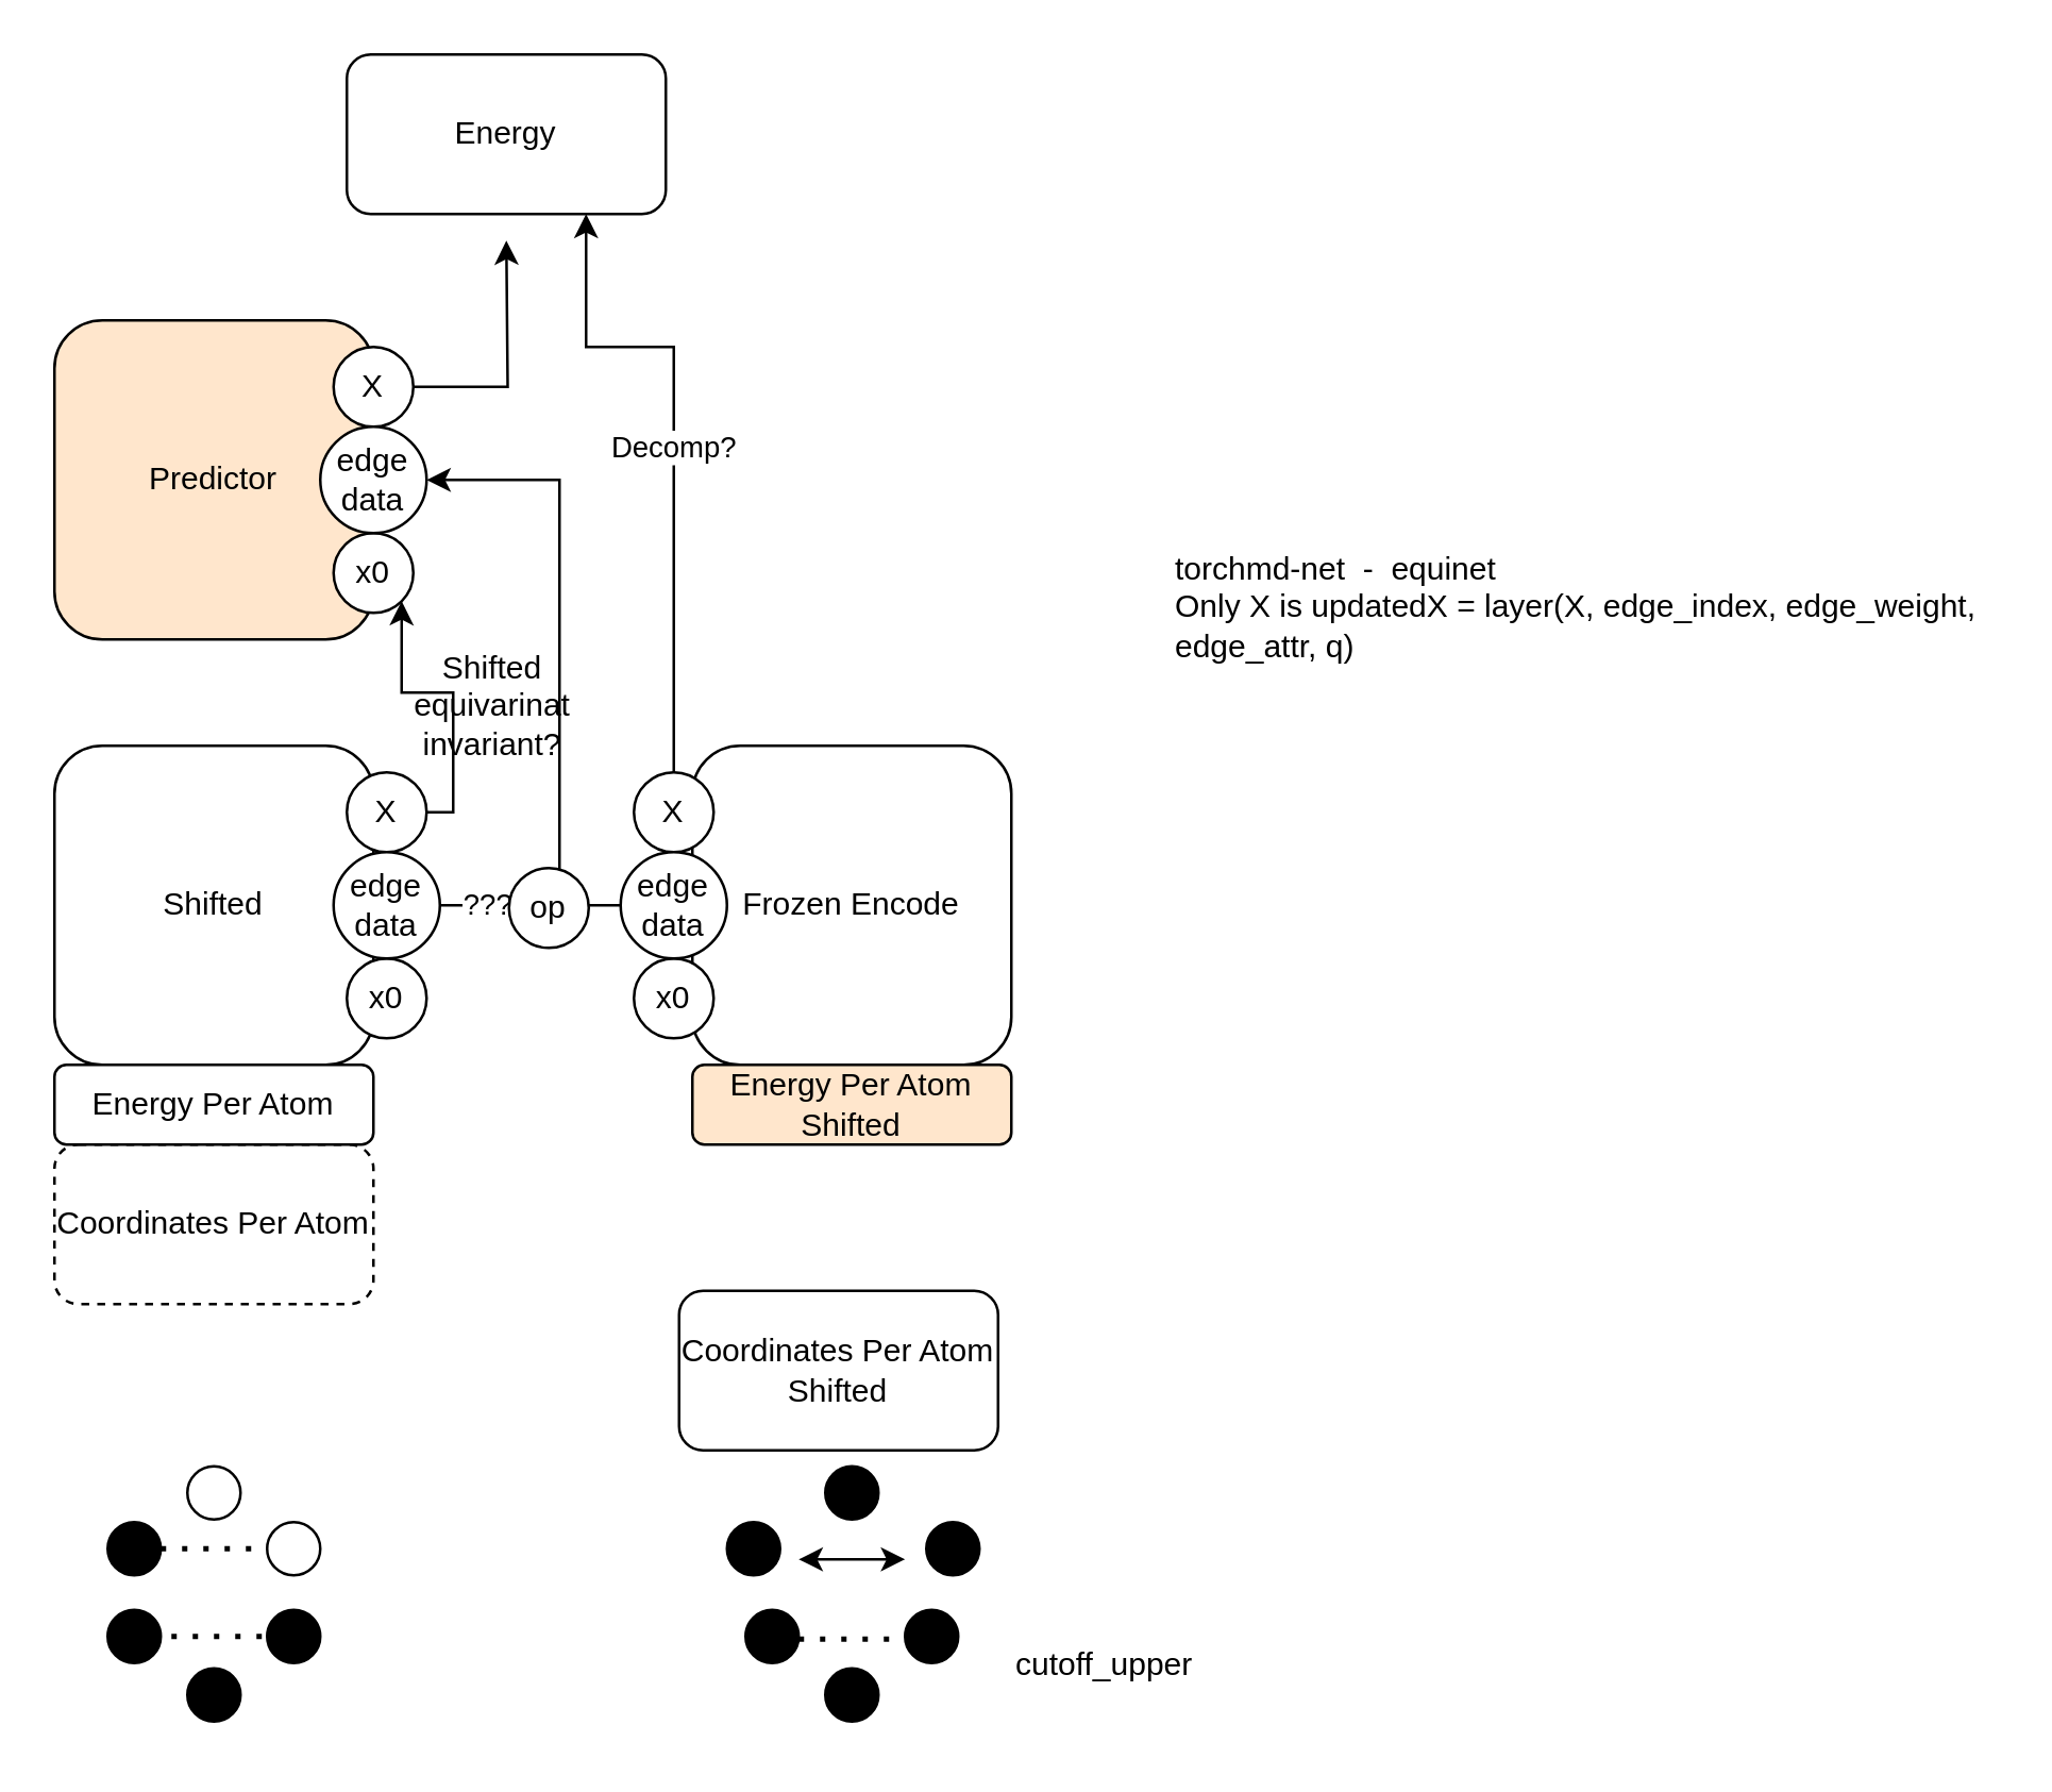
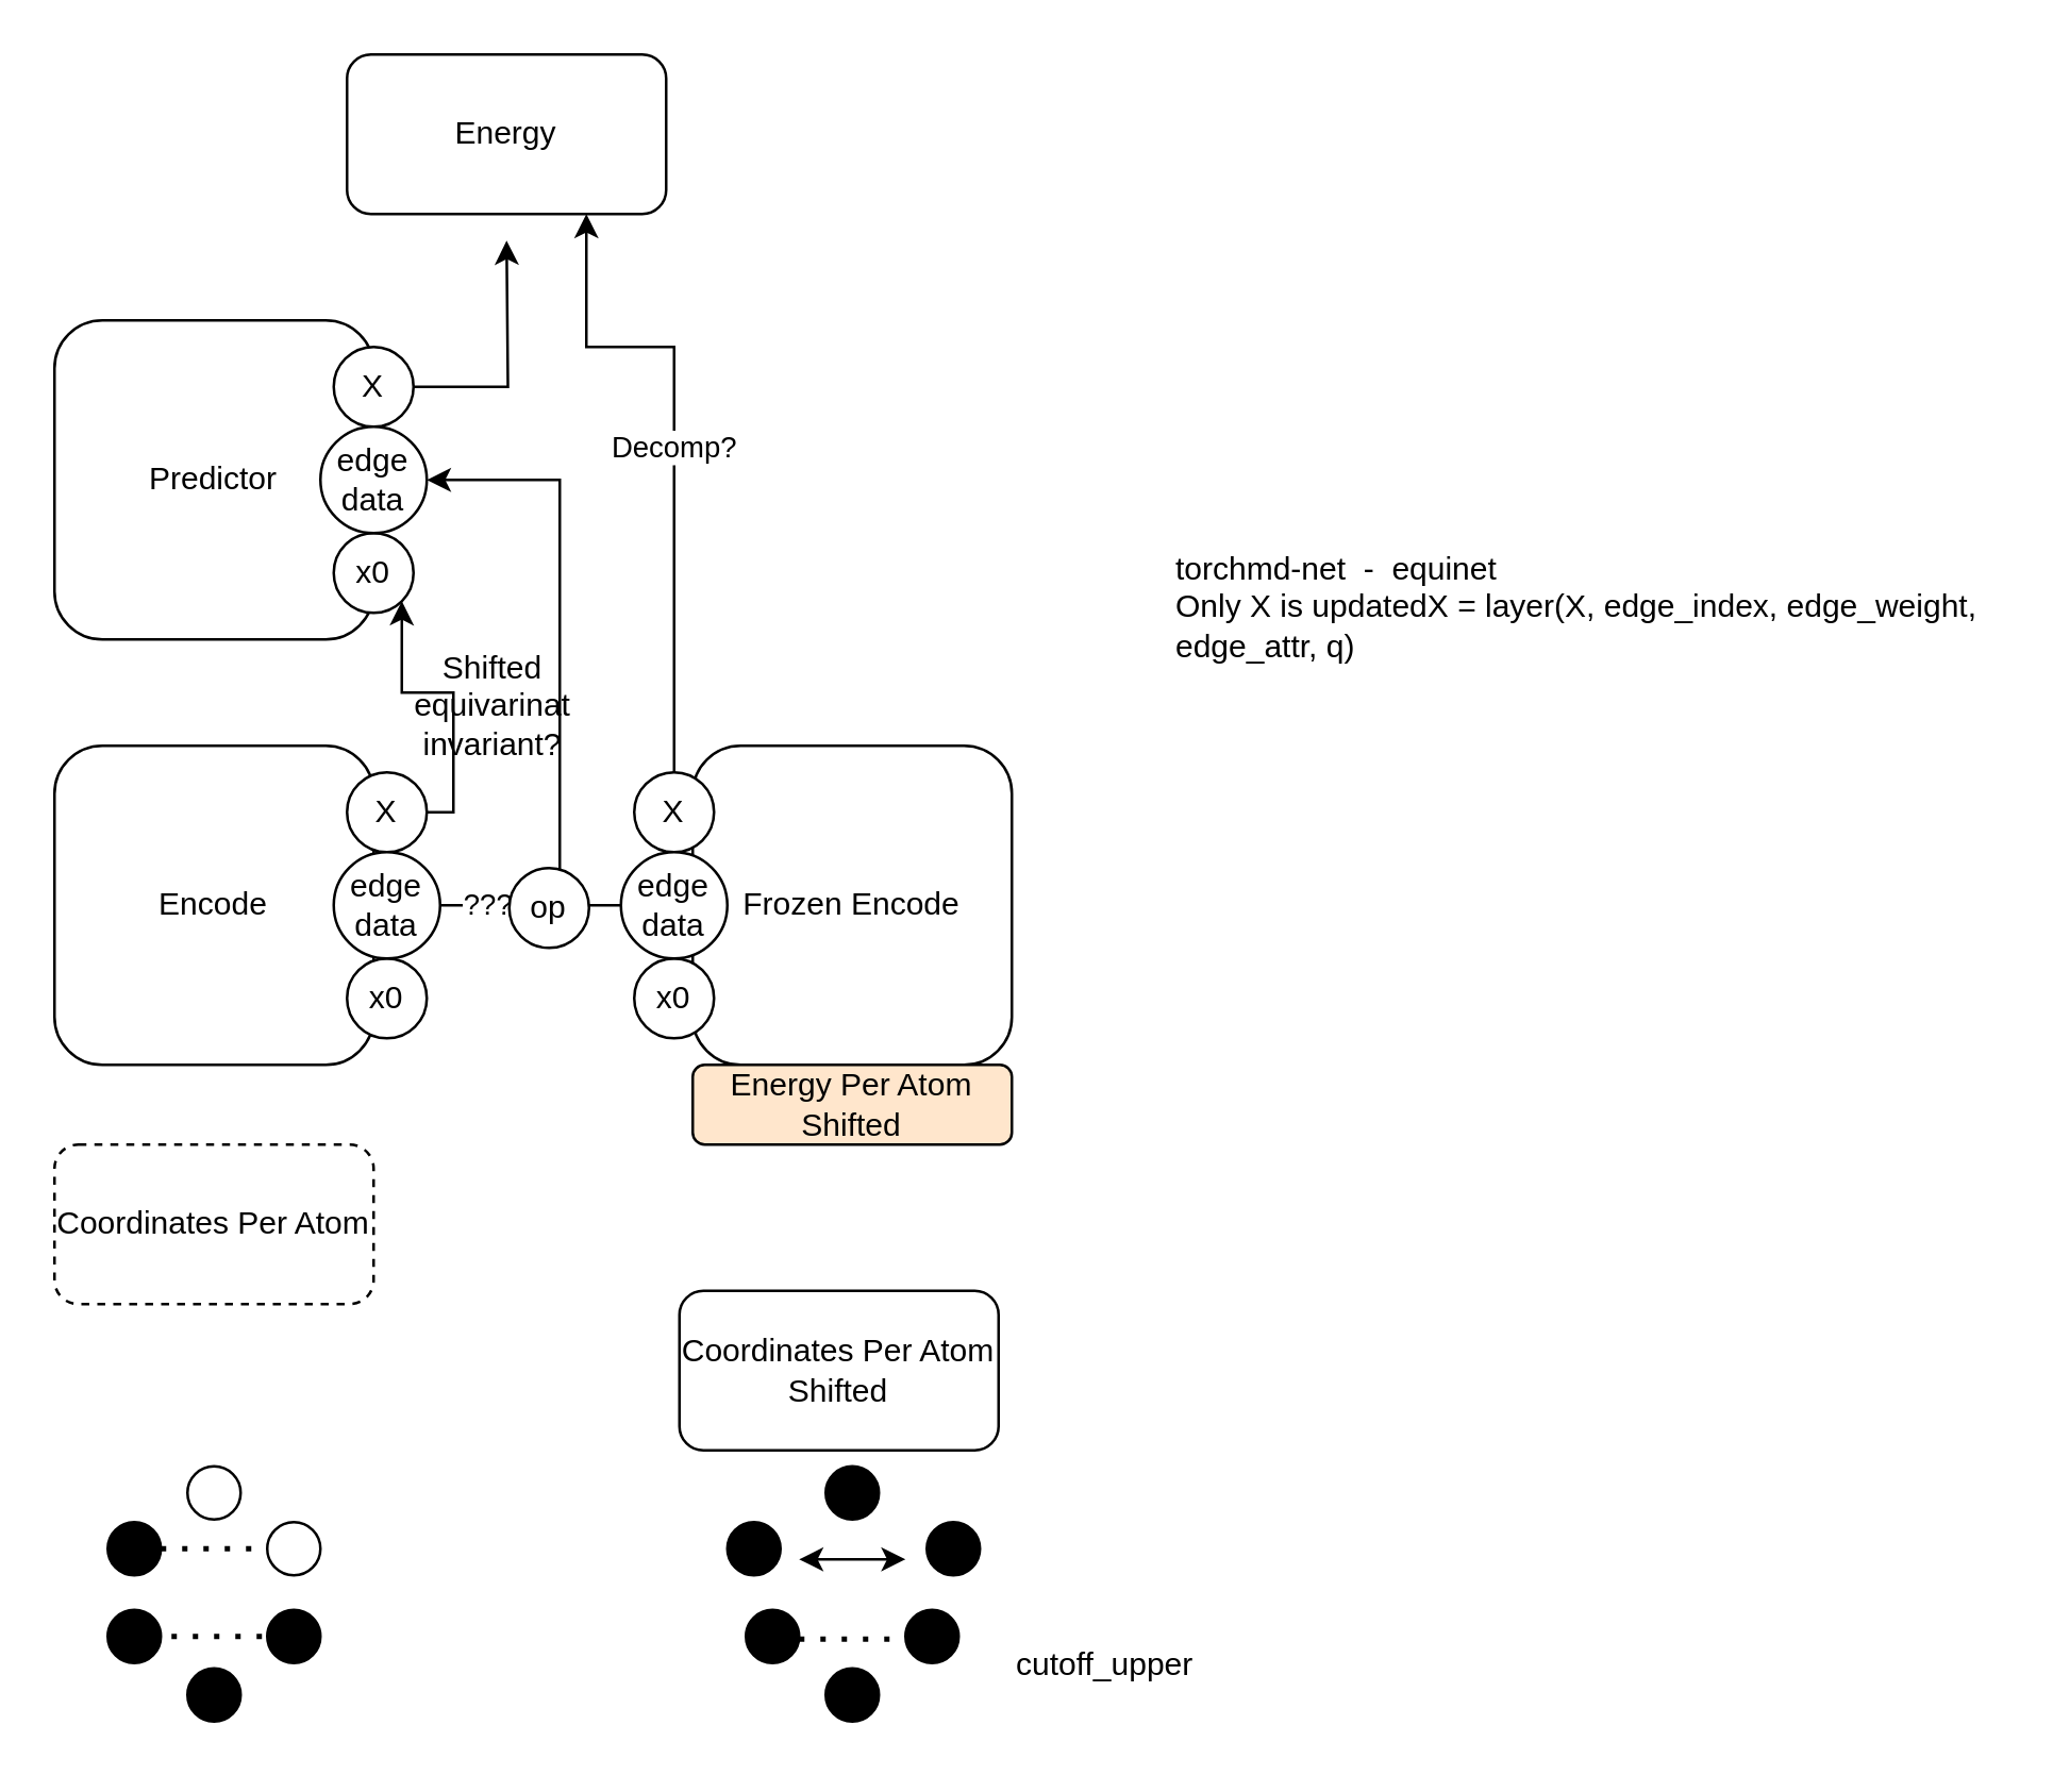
  <mxCell id="0" />
  <mxCell id="1" parent="0" />
  <mxCell id="2" value="Coordinates Per Atom" style="rounded=1;whiteSpace=wrap;html=1;dashed=1;" vertex="1" parent="1"><mxGeometry x="20" y="430" width="120" height="60" as="geometry" /></mxCell>
  <mxCell id="3" value="Coordinates Per Atom Shifted" style="rounded=1;whiteSpace=wrap;html=1;" vertex="1" parent="1"><mxGeometry x="255" y="485" width="120" height="60" as="geometry" /></mxCell>
- <mxCell id="4" value="Shifted" style="rounded=1;whiteSpace=wrap;html=1;" vertex="1" parent="1"><mxGeometry x="20" y="280" width="120" height="120" as="geometry" /></mxCell>
+ <mxCell id="4" value="Encode" style="rounded=1;whiteSpace=wrap;html=1;" vertex="1" parent="1"><mxGeometry x="20" y="280" width="120" height="120" as="geometry" /></mxCell>
  <mxCell id="5" value="Frozen Encode" style="rounded=1;whiteSpace=wrap;html=1;" vertex="1" parent="1"><mxGeometry x="260" y="280" width="120" height="120" as="geometry" /></mxCell>
- <mxCell id="6" value="Predictor" style="rounded=1;whiteSpace=wrap;html=1;fillColor=#ffe6cc;" vertex="1" parent="1"><mxGeometry x="20" y="120" width="120" height="120" as="geometry" /></mxCell>
+ <mxCell id="6" value="Predictor" style="rounded=1;whiteSpace=wrap;html=1;" vertex="1" parent="1"><mxGeometry x="20" y="120" width="120" height="120" as="geometry" /></mxCell>
  <mxCell id="7" style="edgeStyle=orthogonalEdgeStyle;rounded=0;orthogonalLoop=1;jettySize=auto;html=1;entryX=1;entryY=1;entryDx=0;entryDy=0;" edge="1" parent="1" source="8" target="36"><mxGeometry relative="1" as="geometry"><mxPoint x="180" y="260" as="targetPoint" /><Array as="points"><mxPoint x="170" y="305" /><mxPoint x="170" y="260" /><mxPoint x="151" y="260" /></Array></mxGeometry></mxCell>
  <mxCell id="8" value="X" style="ellipse;whiteSpace=wrap;html=1;aspect=fixed;" vertex="1" parent="1"><mxGeometry x="130" y="290" width="30" height="30" as="geometry" /></mxCell>
- <mxCell id="9" value="Energy Per Atom" style="rounded=1;whiteSpace=wrap;html=1;" vertex="1" parent="1"><mxGeometry x="20" y="400" width="120" height="30" as="geometry" /></mxCell>
  <mxCell id="10" value="Energy Per Atom Shifted" style="rounded=1;whiteSpace=wrap;html=1;fillColor=#ffe6cc;" vertex="1" parent="1"><mxGeometry x="260" y="400" width="120" height="30" as="geometry" /></mxCell>
  <mxCell id="11" value="" style="ellipse;whiteSpace=wrap;html=1;aspect=fixed;strokeColor=#000000;fillColor=#000000;" vertex="1" parent="1"><mxGeometry x="40" y="572" width="20" height="20" as="geometry" /></mxCell>
  <mxCell id="12" value="" style="ellipse;whiteSpace=wrap;html=1;aspect=fixed;strokeColor=#000000;fillColor=#000000;" vertex="1" parent="1"><mxGeometry x="40" y="605" width="20" height="20" as="geometry" /></mxCell>
  <mxCell id="13" value="" style="ellipse;whiteSpace=wrap;html=1;aspect=fixed;strokeColor=#000000;fillColor=#000000;" vertex="1" parent="1"><mxGeometry x="70" y="627" width="20" height="20" as="geometry" /></mxCell>
  <mxCell id="14" value="" style="ellipse;whiteSpace=wrap;html=1;aspect=fixed;" vertex="1" parent="1"><mxGeometry x="70" y="551" width="20" height="20" as="geometry" /></mxCell>
  <mxCell id="15" value="" style="ellipse;whiteSpace=wrap;html=1;aspect=fixed;" vertex="1" parent="1"><mxGeometry x="100" y="572" width="20" height="20" as="geometry" /></mxCell>
  <mxCell id="16" value="" style="ellipse;whiteSpace=wrap;html=1;aspect=fixed;strokeColor=#000000;fillColor=#000000;" vertex="1" parent="1"><mxGeometry x="100" y="605" width="20" height="20" as="geometry" /></mxCell>
  <mxCell id="17" value="" style="ellipse;whiteSpace=wrap;html=1;aspect=fixed;fillColor=#000000;" vertex="1" parent="1"><mxGeometry x="273" y="572" width="20" height="20" as="geometry" /></mxCell>
  <mxCell id="18" value="" style="ellipse;whiteSpace=wrap;html=1;aspect=fixed;fillColor=#000000;" vertex="1" parent="1"><mxGeometry x="280" y="605" width="20" height="20" as="geometry" /></mxCell>
  <mxCell id="19" value="" style="ellipse;whiteSpace=wrap;html=1;aspect=fixed;fillColor=#000000;" vertex="1" parent="1"><mxGeometry x="310" y="627" width="20" height="20" as="geometry" /></mxCell>
  <mxCell id="20" value="" style="ellipse;whiteSpace=wrap;html=1;aspect=fixed;fillColor=#000000;" vertex="1" parent="1"><mxGeometry x="310" y="551" width="20" height="20" as="geometry" /></mxCell>
  <mxCell id="21" value="" style="ellipse;whiteSpace=wrap;html=1;aspect=fixed;fillColor=#000000;" vertex="1" parent="1"><mxGeometry x="348" y="572" width="20" height="20" as="geometry" /></mxCell>
  <mxCell id="22" value="" style="ellipse;whiteSpace=wrap;html=1;aspect=fixed;fillColor=#000000;" vertex="1" parent="1"><mxGeometry x="340" y="605" width="20" height="20" as="geometry" /></mxCell>
  <mxCell id="23" value="" style="endArrow=classic;startArrow=classic;html=1;rounded=0;" edge="1" parent="1"><mxGeometry width="50" height="50" relative="1" as="geometry"><mxPoint x="300" y="586" as="sourcePoint" /><mxPoint x="340" y="586" as="targetPoint" /></mxGeometry></mxCell>
  <mxCell id="24" value="Energy" style="rounded=1;whiteSpace=wrap;html=1;" vertex="1" parent="1"><mxGeometry x="130" y="20" width="120" height="60" as="geometry" /></mxCell>
  <mxCell id="25" value="torchmd-net  -  equinet&#10;Only X is updatedX = layer(X, edge_index, edge_weight, edge_attr, q)" style="text;whiteSpace=wrap;" vertex="1" parent="1"><mxGeometry x="440" y="200" width="310" height="40" as="geometry" /></mxCell>
  <mxCell id="26" value="x0" style="ellipse;whiteSpace=wrap;html=1;aspect=fixed;" vertex="1" parent="1"><mxGeometry x="130" y="360" width="30" height="30" as="geometry" /></mxCell>
  <mxCell id="27" value="???" style="edgeStyle=orthogonalEdgeStyle;rounded=0;orthogonalLoop=1;jettySize=auto;html=1;" edge="1" parent="1" source="28"><mxGeometry relative="1" as="geometry"><mxPoint x="200" y="340" as="targetPoint" /></mxGeometry></mxCell>
  <mxCell id="28" value="edge data" style="ellipse;whiteSpace=wrap;html=1;aspect=fixed;" vertex="1" parent="1"><mxGeometry x="125" y="320" width="40" height="40" as="geometry" /></mxCell>
  <mxCell id="29" value="Decomp?" style="edgeStyle=orthogonalEdgeStyle;rounded=0;orthogonalLoop=1;jettySize=auto;html=1;entryX=0.75;entryY=1;entryDx=0;entryDy=0;" edge="1" parent="1" source="30" target="24"><mxGeometry relative="1" as="geometry"><Array as="points"><mxPoint x="253" y="130" /><mxPoint x="220" y="130" /></Array></mxGeometry></mxCell>
  <mxCell id="30" value="X" style="ellipse;whiteSpace=wrap;html=1;aspect=fixed;" vertex="1" parent="1"><mxGeometry x="238" y="290" width="30" height="30" as="geometry" /></mxCell>
  <mxCell id="31" value="x0" style="ellipse;whiteSpace=wrap;html=1;aspect=fixed;" vertex="1" parent="1"><mxGeometry x="238" y="360" width="30" height="30" as="geometry" /></mxCell>
  <mxCell id="32" style="edgeStyle=orthogonalEdgeStyle;rounded=0;orthogonalLoop=1;jettySize=auto;html=1;entryX=1;entryY=0.5;entryDx=0;entryDy=0;" edge="1" parent="1" source="33" target="37"><mxGeometry relative="1" as="geometry"><Array as="points"><mxPoint x="210" y="340" /><mxPoint x="210" y="180" /></Array></mxGeometry></mxCell>
  <mxCell id="33" value="edge data" style="ellipse;whiteSpace=wrap;html=1;aspect=fixed;" vertex="1" parent="1"><mxGeometry x="233" y="320" width="40" height="40" as="geometry" /></mxCell>
  <mxCell id="34" value="&lt;div&gt;&lt;br&gt;&lt;/div&gt;&lt;div&gt;&lt;br&gt;&lt;/div&gt;" style="edgeStyle=orthogonalEdgeStyle;rounded=0;orthogonalLoop=1;jettySize=auto;html=1;" edge="1" parent="1" source="35"><mxGeometry relative="1" as="geometry"><mxPoint x="190" y="90" as="targetPoint" /></mxGeometry></mxCell>
  <mxCell id="35" value="X" style="ellipse;whiteSpace=wrap;html=1;aspect=fixed;" vertex="1" parent="1"><mxGeometry x="125" y="130" width="30" height="30" as="geometry" /></mxCell>
  <mxCell id="36" value="x0" style="ellipse;whiteSpace=wrap;html=1;aspect=fixed;" vertex="1" parent="1"><mxGeometry x="125" y="200" width="30" height="30" as="geometry" /></mxCell>
  <mxCell id="37" value="edge data" style="ellipse;whiteSpace=wrap;html=1;aspect=fixed;" vertex="1" parent="1"><mxGeometry x="120" y="160" width="40" height="40" as="geometry" /></mxCell>
  <mxCell id="38" value="op" style="ellipse;whiteSpace=wrap;html=1;aspect=fixed;" vertex="1" parent="1"><mxGeometry x="191" y="326" width="30" height="30" as="geometry" /></mxCell>
  <mxCell id="39" value="" style="endArrow=none;dashed=1;html=1;dashPattern=1 3;strokeWidth=2;rounded=0;entryX=0;entryY=0.5;entryDx=0;entryDy=0;exitX=1;exitY=0.5;exitDx=0;exitDy=0;" edge="1" parent="1" source="11" target="15"><mxGeometry width="50" height="50" relative="1" as="geometry"><mxPoint x="50" y="620" as="sourcePoint" /><mxPoint x="100" y="570" as="targetPoint" /></mxGeometry></mxCell>
  <mxCell id="40" value="" style="endArrow=none;dashed=1;html=1;dashPattern=1 3;strokeWidth=2;rounded=0;entryX=0;entryY=0.5;entryDx=0;entryDy=0;exitX=1;exitY=0.5;exitDx=0;exitDy=0;" edge="1" parent="1"><mxGeometry width="50" height="50" relative="1" as="geometry"><mxPoint x="64" y="615" as="sourcePoint" /><mxPoint x="104" y="615" as="targetPoint" /></mxGeometry></mxCell>
  <mxCell id="41" value="" style="endArrow=none;dashed=1;html=1;dashPattern=1 3;strokeWidth=2;rounded=0;entryX=0;entryY=0.5;entryDx=0;entryDy=0;exitX=1;exitY=0.5;exitDx=0;exitDy=0;" edge="1" parent="1"><mxGeometry width="50" height="50" relative="1" as="geometry"><mxPoint x="300" y="616" as="sourcePoint" /><mxPoint x="340" y="616" as="targetPoint" /></mxGeometry></mxCell>
  <mxCell id="42" value="cutoff_upper" style="text;whiteSpace=wrap;" vertex="1" parent="1"><mxGeometry x="380" y="612" width="100" height="40" as="geometry" /></mxCell>
  <mxCell id="43" value="Shifted equivarinat invariant?" style="text;html=1;align=center;verticalAlign=middle;whiteSpace=wrap;rounded=0;" vertex="1" parent="1"><mxGeometry x="155" y="250" width="60" height="30" as="geometry" /></mxCell>
